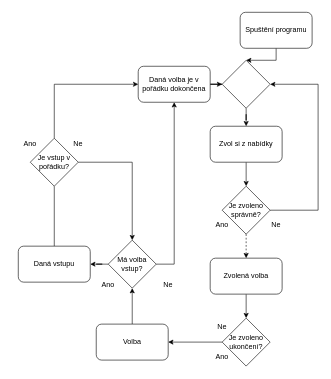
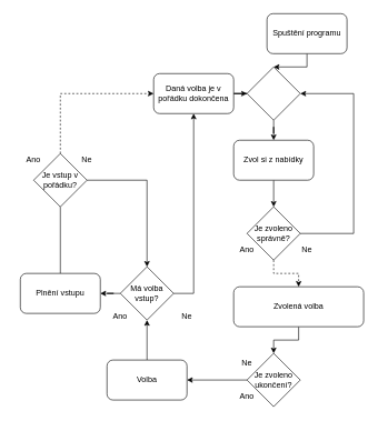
  <mxCell id="0" />
  <mxCell id="1" parent="0" />
  <mxCell id="2" style="edgeStyle=orthogonalEdgeStyle;rounded=0;orthogonalLoop=1;jettySize=auto;html=1;entryX=0.5;entryY=0;entryDx=0;entryDy=0;" edge="1" parent="1" source="3" target="12"><mxGeometry relative="1" as="geometry" /></mxCell>
  <mxCell id="3" value="Spuštění programu" style="rounded=1;whiteSpace=wrap;html=1;" vertex="1" parent="1"><mxGeometry x="400" y="20" width="120" height="60" as="geometry" /></mxCell>
  <mxCell id="4" style="edgeStyle=orthogonalEdgeStyle;rounded=0;orthogonalLoop=1;jettySize=auto;html=1;entryX=0.5;entryY=0;entryDx=0;entryDy=0;" edge="1" parent="1" source="5" target="8"><mxGeometry relative="1" as="geometry" /></mxCell>
  <mxCell id="5" value="Zvol si z nabídky" style="rounded=1;whiteSpace=wrap;html=1;" vertex="1" parent="1"><mxGeometry x="350" y="210" width="120" height="60" as="geometry" /></mxCell>
  <mxCell id="6" style="edgeStyle=orthogonalEdgeStyle;rounded=0;orthogonalLoop=1;jettySize=auto;html=1;entryX=0.5;entryY=0;entryDx=0;entryDy=0;dashed=1;" edge="1" parent="1" source="8" target="14"><mxGeometry relative="1" as="geometry" /></mxCell>
  <mxCell id="7" style="edgeStyle=orthogonalEdgeStyle;rounded=0;orthogonalLoop=1;jettySize=auto;html=1;exitX=1;exitY=0.5;exitDx=0;exitDy=0;entryX=1;entryY=0.5;entryDx=0;entryDy=0;" edge="1" parent="1" source="8" target="12"><mxGeometry relative="1" as="geometry"><Array as="points"><mxPoint x="530" y="350" /><mxPoint x="530" y="140" /></Array></mxGeometry></mxCell>
  <mxCell id="8" value="Je zvoleno správně?" style="rhombus;whiteSpace=wrap;html=1;" vertex="1" parent="1"><mxGeometry x="370" y="310" width="80" height="80" as="geometry" /></mxCell>
  <mxCell id="9" value="Ano" style="text;html=1;strokeColor=none;fillColor=none;align=center;verticalAlign=middle;whiteSpace=wrap;rounded=0;" vertex="1" parent="1"><mxGeometry x="340" y="360" width="60" height="30" as="geometry" /></mxCell>
  <mxCell id="10" value="Ne" style="text;html=1;strokeColor=none;fillColor=none;align=center;verticalAlign=middle;whiteSpace=wrap;rounded=0;" vertex="1" parent="1"><mxGeometry x="430" y="360" width="60" height="30" as="geometry" /></mxCell>
  <mxCell id="11" style="edgeStyle=orthogonalEdgeStyle;rounded=0;orthogonalLoop=1;jettySize=auto;html=1;entryX=0.5;entryY=0;entryDx=0;entryDy=0;" edge="1" parent="1" source="12" target="5"><mxGeometry relative="1" as="geometry" /></mxCell>
  <mxCell id="12" value="" style="rhombus;whiteSpace=wrap;html=1;" vertex="1" parent="1"><mxGeometry x="370" y="100" width="80" height="80" as="geometry" /></mxCell>
  <mxCell id="13" style="edgeStyle=orthogonalEdgeStyle;rounded=0;orthogonalLoop=1;jettySize=auto;html=1;exitX=0.5;exitY=1;exitDx=0;exitDy=0;entryX=0.5;entryY=0;entryDx=0;entryDy=0;" edge="1" parent="1" source="14" target="16"><mxGeometry relative="1" as="geometry" /></mxCell>
- <mxCell id="14" value="Zvolená volba" style="rounded=1;whiteSpace=wrap;html=1;" vertex="1" parent="1"><mxGeometry x="350" y="430" width="120" height="60" as="geometry" /></mxCell>
+ <mxCell id="14" value="Zvolená volba" style="rounded=1;whiteSpace=wrap;html=1;" vertex="1" parent="1"><mxGeometry x="350" y="430" width="195" height="60" as="geometry" /></mxCell>
  <mxCell id="15" style="edgeStyle=orthogonalEdgeStyle;rounded=0;orthogonalLoop=1;jettySize=auto;html=1;" edge="1" parent="1" source="16" target="22"><mxGeometry relative="1" as="geometry" /></mxCell>
  <mxCell id="16" value="Je zvoleno ukončení?" style="rhombus;whiteSpace=wrap;html=1;" vertex="1" parent="1"><mxGeometry x="370" y="530" width="80" height="80" as="geometry" /></mxCell>
  <mxCell id="17" value="Ano" style="text;html=1;strokeColor=none;fillColor=none;align=center;verticalAlign=middle;whiteSpace=wrap;rounded=0;" vertex="1" parent="1"><mxGeometry x="340" y="580" width="60" height="30" as="geometry" /></mxCell>
  <mxCell id="18" value="Ne" style="text;html=1;strokeColor=none;fillColor=none;align=center;verticalAlign=middle;whiteSpace=wrap;rounded=0;" vertex="1" parent="1"><mxGeometry x="340" y="530" width="60" height="30" as="geometry" /></mxCell>
  <mxCell id="19" style="edgeStyle=orthogonalEdgeStyle;rounded=0;orthogonalLoop=1;jettySize=auto;html=1;entryX=0;entryY=0.5;entryDx=0;entryDy=0;" edge="1" parent="1" source="20" target="12"><mxGeometry relative="1" as="geometry" /></mxCell>
  <mxCell id="20" value="Daná volba je v pořádku dokončena" style="rounded=1;whiteSpace=wrap;html=1;" vertex="1" parent="1"><mxGeometry x="230" y="110" width="120" height="60" as="geometry" /></mxCell>
  <mxCell id="21" style="edgeStyle=orthogonalEdgeStyle;rounded=0;orthogonalLoop=1;jettySize=auto;html=1;" edge="1" parent="1" source="22" target="25"><mxGeometry relative="1" as="geometry" /></mxCell>
  <mxCell id="22" value="Volba" style="rounded=1;whiteSpace=wrap;html=1;" vertex="1" parent="1"><mxGeometry x="160" y="540" width="120" height="60" as="geometry" /></mxCell>
  <mxCell id="23" style="edgeStyle=orthogonalEdgeStyle;rounded=0;orthogonalLoop=1;jettySize=auto;html=1;" edge="1" parent="1" source="25" target="27"><mxGeometry relative="1" as="geometry" /></mxCell>
  <mxCell id="24" style="edgeStyle=orthogonalEdgeStyle;rounded=0;orthogonalLoop=1;jettySize=auto;html=1;entryX=0.5;entryY=1;entryDx=0;entryDy=0;exitX=1;exitY=0.5;exitDx=0;exitDy=0;" edge="1" parent="1" source="25" target="20"><mxGeometry relative="1" as="geometry" /></mxCell>
  <mxCell id="25" value="Má volba vstup?" style="rhombus;whiteSpace=wrap;html=1;" vertex="1" parent="1"><mxGeometry x="180" y="400" width="80" height="80" as="geometry" /></mxCell>
  <mxCell id="26" style="edgeStyle=orthogonalEdgeStyle;rounded=0;orthogonalLoop=1;jettySize=auto;html=1;entryX=0.5;entryY=1;entryDx=0;entryDy=0;endArrow=none;" edge="1" parent="1" source="27" target="31"><mxGeometry relative="1" as="geometry" /></mxCell>
- <mxCell id="27" value="Daná vstupu" style="rounded=1;whiteSpace=wrap;html=1;" vertex="1" parent="1"><mxGeometry x="30" y="410" width="120" height="60" as="geometry" /></mxCell>
+ <mxCell id="27" value="Plnění vstupu" style="rounded=1;whiteSpace=wrap;html=1;" vertex="1" parent="1"><mxGeometry x="30" y="410" width="120" height="60" as="geometry" /></mxCell>
  <mxCell id="28" value="Ano" style="text;html=1;strokeColor=none;fillColor=none;align=center;verticalAlign=middle;whiteSpace=wrap;rounded=0;" vertex="1" parent="1"><mxGeometry x="150" y="460" width="60" height="30" as="geometry" /></mxCell>
- <mxCell id="29" style="edgeStyle=orthogonalEdgeStyle;rounded=0;orthogonalLoop=1;jettySize=auto;html=1;entryX=0;entryY=0.5;entryDx=0;entryDy=0;" edge="1" parent="1" source="31" target="20"><mxGeometry relative="1" as="geometry"><Array as="points"><mxPoint x="90" y="140" /></Array></mxGeometry></mxCell>
+ <mxCell id="29" style="edgeStyle=orthogonalEdgeStyle;rounded=0;orthogonalLoop=1;jettySize=auto;html=1;entryX=0;entryY=0.5;entryDx=0;entryDy=0;dashed=1;" edge="1" parent="1" source="31" target="20"><mxGeometry relative="1" as="geometry"><Array as="points"><mxPoint x="90" y="140" /></Array></mxGeometry></mxCell>
  <mxCell id="30" style="edgeStyle=orthogonalEdgeStyle;rounded=0;orthogonalLoop=1;jettySize=auto;html=1;entryX=0.5;entryY=0;entryDx=0;entryDy=0;" edge="1" parent="1" source="31" target="25"><mxGeometry relative="1" as="geometry" /></mxCell>
  <mxCell id="31" value="Je vstup v pořádku?" style="rhombus;whiteSpace=wrap;html=1;" vertex="1" parent="1"><mxGeometry x="50" y="230" width="80" height="80" as="geometry" /></mxCell>
  <mxCell id="32" value="Ano" style="text;html=1;strokeColor=none;fillColor=none;align=center;verticalAlign=middle;whiteSpace=wrap;rounded=0;" vertex="1" parent="1"><mxGeometry x="20" y="225" width="60" height="30" as="geometry" /></mxCell>
  <mxCell id="33" value="Ne" style="text;html=1;strokeColor=none;fillColor=none;align=center;verticalAlign=middle;whiteSpace=wrap;rounded=0;" vertex="1" parent="1"><mxGeometry x="250" y="460" width="60" height="30" as="geometry" /></mxCell>
  <mxCell id="34" value="Ne" style="text;html=1;strokeColor=none;fillColor=none;align=center;verticalAlign=middle;whiteSpace=wrap;rounded=0;" vertex="1" parent="1"><mxGeometry x="100" y="225" width="60" height="30" as="geometry" /></mxCell>
